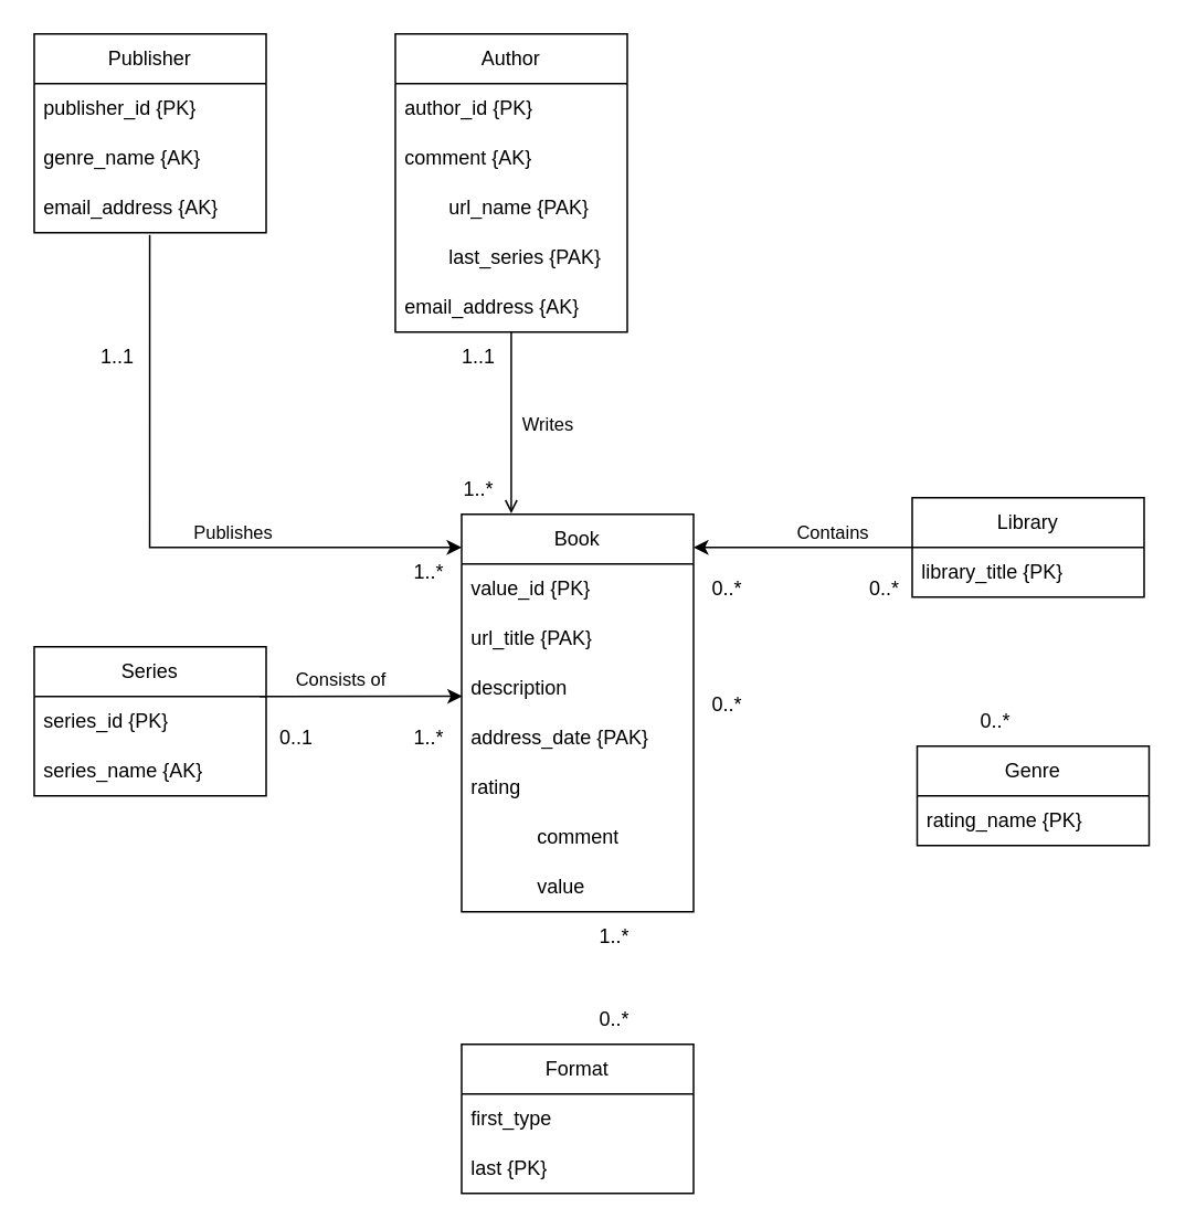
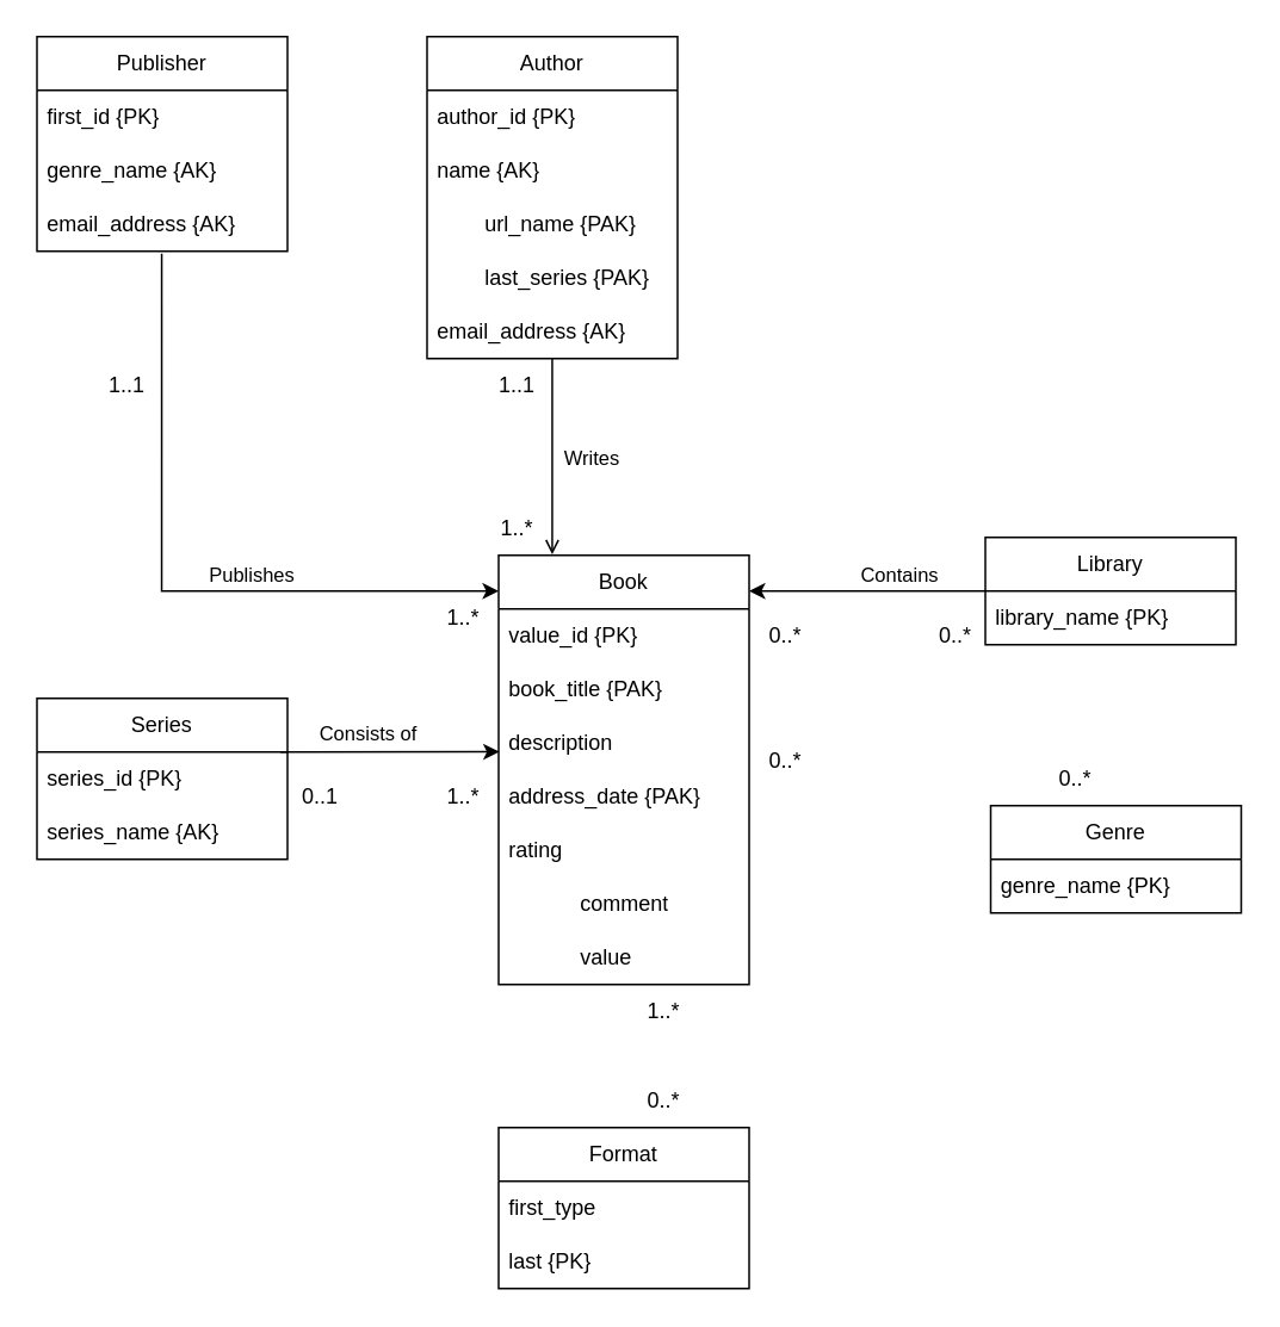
  <mxCell id="0" />
  <mxCell id="1" parent="0" />
  <mxCell id="2" value="Library" style="swimlane;fontStyle=0;childLayout=stackLayout;horizontal=1;startSize=30;horizontalStack=0;resizeParent=1;resizeParentMax=0;resizeLast=0;collapsible=1;marginBottom=0;whiteSpace=wrap;html=1;" parent="1" vertex="1"><mxGeometry x="550" y="300" width="140" height="60" as="geometry" /></mxCell>
- <mxCell id="3" value="library_title {PK}" style="text;strokeColor=none;fillColor=none;align=left;verticalAlign=middle;spacingLeft=4;spacingRight=4;overflow=hidden;points=[[0,0.5],[1,0.5]];portConstraint=eastwest;rotatable=0;whiteSpace=wrap;html=1;" parent="2" vertex="1"><mxGeometry y="30" width="140" height="30" as="geometry" /></mxCell>
+ <mxCell id="3" value="library_name {PK}" style="text;strokeColor=none;fillColor=none;align=left;verticalAlign=middle;spacingLeft=4;spacingRight=4;overflow=hidden;points=[[0,0.5],[1,0.5]];portConstraint=eastwest;rotatable=0;whiteSpace=wrap;html=1;" parent="2" vertex="1"><mxGeometry y="30" width="140" height="30" as="geometry" /></mxCell>
  <mxCell id="4" value="Book" style="swimlane;fontStyle=0;childLayout=stackLayout;horizontal=1;startSize=30;horizontalStack=0;resizeParent=1;resizeParentMax=0;resizeLast=0;collapsible=1;marginBottom=0;whiteSpace=wrap;html=1;" parent="1" vertex="1"><mxGeometry x="278" y="310" width="140" height="240" as="geometry" /></mxCell>
  <mxCell id="5" value="&lt;span style=&quot;text-align: center; text-wrap: nowrap;&quot;&gt;value_id {PK}&lt;/span&gt;" style="text;strokeColor=none;fillColor=none;align=left;verticalAlign=middle;spacingLeft=4;spacingRight=4;overflow=hidden;points=[[0,0.5],[1,0.5]];portConstraint=eastwest;rotatable=0;whiteSpace=wrap;html=1;" parent="4" vertex="1"><mxGeometry y="30" width="140" height="30" as="geometry" /></mxCell>
- <mxCell id="6" value="url_title {PAK}" style="text;strokeColor=none;fillColor=none;align=left;verticalAlign=middle;spacingLeft=4;spacingRight=4;overflow=hidden;points=[[0,0.5],[1,0.5]];portConstraint=eastwest;rotatable=0;whiteSpace=wrap;html=1;" parent="4" vertex="1"><mxGeometry y="60" width="140" height="30" as="geometry" /></mxCell>
+ <mxCell id="6" value="book_title {PAK}" style="text;strokeColor=none;fillColor=none;align=left;verticalAlign=middle;spacingLeft=4;spacingRight=4;overflow=hidden;points=[[0,0.5],[1,0.5]];portConstraint=eastwest;rotatable=0;whiteSpace=wrap;html=1;" parent="4" vertex="1"><mxGeometry y="60" width="140" height="30" as="geometry" /></mxCell>
  <mxCell id="7" value="description" style="text;strokeColor=none;fillColor=none;align=left;verticalAlign=middle;spacingLeft=4;spacingRight=4;overflow=hidden;points=[[0,0.5],[1,0.5]];portConstraint=eastwest;rotatable=0;whiteSpace=wrap;html=1;" parent="4" vertex="1"><mxGeometry y="90" width="140" height="30" as="geometry" /></mxCell>
  <mxCell id="8" value="address_date {PAK}" style="text;strokeColor=none;fillColor=none;align=left;verticalAlign=middle;spacingLeft=4;spacingRight=4;overflow=hidden;points=[[0,0.5],[1,0.5]];portConstraint=eastwest;rotatable=0;whiteSpace=wrap;html=1;" parent="4" vertex="1"><mxGeometry y="120" width="140" height="30" as="geometry" /></mxCell>
  <mxCell id="9" value="rating" style="text;strokeColor=none;fillColor=none;align=left;verticalAlign=middle;spacingLeft=4;spacingRight=4;overflow=hidden;points=[[0,0.5],[1,0.5]];portConstraint=eastwest;rotatable=0;whiteSpace=wrap;html=1;" parent="4" vertex="1"><mxGeometry y="150" width="140" height="30" as="geometry" /></mxCell>
  <mxCell id="10" value="&lt;blockquote style=&quot;margin: 0 0 0 40px; border: none; padding: 0px;&quot;&gt;comment&lt;/blockquote&gt;" style="text;strokeColor=none;fillColor=none;align=left;verticalAlign=middle;spacingLeft=4;spacingRight=4;overflow=hidden;points=[[0,0.5],[1,0.5]];portConstraint=eastwest;rotatable=0;whiteSpace=wrap;html=1;" parent="4" vertex="1"><mxGeometry y="180" width="140" height="30" as="geometry" /></mxCell>
  <mxCell id="11" value="&lt;blockquote style=&quot;margin: 0 0 0 40px; border: none; padding: 0px;&quot;&gt;value&lt;/blockquote&gt;" style="text;strokeColor=none;fillColor=none;align=left;verticalAlign=middle;spacingLeft=4;spacingRight=4;overflow=hidden;points=[[0,0.5],[1,0.5]];portConstraint=eastwest;rotatable=0;whiteSpace=wrap;html=1;" parent="4" vertex="1"><mxGeometry y="210" width="140" height="30" as="geometry" /></mxCell>
  <mxCell id="12" style="edgeStyle=orthogonalEdgeStyle;rounded=0;orthogonalLoop=1;jettySize=auto;html=1;" parent="1" edge="1"><mxGeometry relative="1" as="geometry"><mxPoint x="418" y="330" as="targetPoint" /><Array as="points"><mxPoint x="418" y="330" /></Array><mxPoint x="550" y="330" as="sourcePoint" /></mxGeometry></mxCell>
  <mxCell id="13" value="Contains" style="edgeLabel;html=1;align=center;verticalAlign=middle;resizable=0;points=[];" parent="12" vertex="1" connectable="0"><mxGeometry x="-0.493" relative="1" as="geometry"><mxPoint x="-16" y="-10" as="offset" /></mxGeometry></mxCell>
  <mxCell id="14" value="Author" style="swimlane;fontStyle=0;childLayout=stackLayout;horizontal=1;startSize=30;horizontalStack=0;resizeParent=1;resizeParentMax=0;resizeLast=0;collapsible=1;marginBottom=0;whiteSpace=wrap;html=1;" parent="1" vertex="1"><mxGeometry x="238" y="20" width="140" height="180" as="geometry" /></mxCell>
  <mxCell id="15" value="&lt;span style=&quot;text-align: center; text-wrap: nowrap;&quot;&gt;author_id {PK}&lt;/span&gt;" style="text;strokeColor=none;fillColor=none;align=left;verticalAlign=middle;spacingLeft=4;spacingRight=4;overflow=hidden;points=[[0,0.5],[1,0.5]];portConstraint=eastwest;rotatable=0;whiteSpace=wrap;html=1;" parent="14" vertex="1"><mxGeometry y="30" width="140" height="30" as="geometry" /></mxCell>
- <mxCell id="16" value="comment {AK}" style="text;strokeColor=none;fillColor=none;align=left;verticalAlign=middle;spacingLeft=4;spacingRight=4;overflow=hidden;points=[[0,0.5],[1,0.5]];portConstraint=eastwest;rotatable=0;whiteSpace=wrap;html=1;" parent="14" vertex="1"><mxGeometry y="60" width="140" height="30" as="geometry" /></mxCell>
+ <mxCell id="16" value="name {AK}" style="text;strokeColor=none;fillColor=none;align=left;verticalAlign=middle;spacingLeft=4;spacingRight=4;overflow=hidden;points=[[0,0.5],[1,0.5]];portConstraint=eastwest;rotatable=0;whiteSpace=wrap;html=1;" parent="14" vertex="1"><mxGeometry y="60" width="140" height="30" as="geometry" /></mxCell>
  <mxCell id="17" value="&lt;span style=&quot;white-space: pre;&quot;&gt;&#09;&lt;/span&gt;url_name {PAK}" style="text;strokeColor=none;fillColor=none;align=left;verticalAlign=middle;spacingLeft=4;spacingRight=4;overflow=hidden;points=[[0,0.5],[1,0.5]];portConstraint=eastwest;rotatable=0;whiteSpace=wrap;html=1;" parent="14" vertex="1"><mxGeometry y="90" width="140" height="30" as="geometry" /></mxCell>
  <mxCell id="18" value="&lt;span style=&quot;white-space: pre;&quot;&gt;&#09;&lt;/span&gt;last_series {PAK}" style="text;strokeColor=none;fillColor=none;align=left;verticalAlign=middle;spacingLeft=4;spacingRight=4;overflow=hidden;points=[[0,0.5],[1,0.5]];portConstraint=eastwest;rotatable=0;whiteSpace=wrap;html=1;" parent="14" vertex="1"><mxGeometry y="120" width="140" height="30" as="geometry" /></mxCell>
  <mxCell id="19" value="email_address {AK}" style="text;strokeColor=none;fillColor=none;align=left;verticalAlign=middle;spacingLeft=4;spacingRight=4;overflow=hidden;points=[[0,0.5],[1,0.5]];portConstraint=eastwest;rotatable=0;whiteSpace=wrap;html=1;" parent="14" vertex="1"><mxGeometry y="150" width="140" height="30" as="geometry" /></mxCell>
  <mxCell id="20" style="edgeStyle=orthogonalEdgeStyle;rounded=0;orthogonalLoop=1;jettySize=auto;html=1;entryX=0.214;entryY=-0.002;entryDx=0;entryDy=0;entryPerimeter=0;endArrow=open;" parent="1" source="14" target="4" edge="1"><mxGeometry relative="1" as="geometry" /></mxCell>
  <mxCell id="21" value="Writes" style="edgeLabel;html=1;align=center;verticalAlign=middle;resizable=0;points=[];" parent="20" vertex="1" connectable="0"><mxGeometry x="0.077" y="3" relative="1" as="geometry"><mxPoint x="19" y="-4" as="offset" /></mxGeometry></mxCell>
  <mxCell id="22" value="Genre" style="swimlane;fontStyle=0;childLayout=stackLayout;horizontal=1;startSize=30;horizontalStack=0;resizeParent=1;resizeParentMax=0;resizeLast=0;collapsible=1;marginBottom=0;whiteSpace=wrap;html=1;" parent="1" vertex="1"><mxGeometry x="553" y="450" width="140" height="60" as="geometry" /></mxCell>
- <mxCell id="23" value="rating_name {PK}" style="text;strokeColor=none;fillColor=none;align=left;verticalAlign=middle;spacingLeft=4;spacingRight=4;overflow=hidden;points=[[0,0.5],[1,0.5]];portConstraint=eastwest;rotatable=0;whiteSpace=wrap;html=1;" parent="22" vertex="1"><mxGeometry y="30" width="140" height="30" as="geometry" /></mxCell>
+ <mxCell id="23" value="genre_name {PK}" style="text;strokeColor=none;fillColor=none;align=left;verticalAlign=middle;spacingLeft=4;spacingRight=4;overflow=hidden;points=[[0,0.5],[1,0.5]];portConstraint=eastwest;rotatable=0;whiteSpace=wrap;html=1;" parent="22" vertex="1"><mxGeometry y="30" width="140" height="30" as="geometry" /></mxCell>
  <mxCell id="24" value="Series" style="swimlane;fontStyle=0;childLayout=stackLayout;horizontal=1;startSize=30;horizontalStack=0;resizeParent=1;resizeParentMax=0;resizeLast=0;collapsible=1;marginBottom=0;whiteSpace=wrap;html=1;" parent="1" vertex="1"><mxGeometry x="20" y="390" width="140" height="90" as="geometry" /></mxCell>
  <mxCell id="25" value="&lt;span style=&quot;text-align: center; text-wrap: nowrap;&quot;&gt;series_id {PK}&lt;/span&gt;" style="text;strokeColor=none;fillColor=none;align=left;verticalAlign=middle;spacingLeft=4;spacingRight=4;overflow=hidden;points=[[0,0.5],[1,0.5]];portConstraint=eastwest;rotatable=0;whiteSpace=wrap;html=1;" parent="24" vertex="1"><mxGeometry y="30" width="140" height="30" as="geometry" /></mxCell>
  <mxCell id="26" value="series_name {AK}" style="text;strokeColor=none;fillColor=none;align=left;verticalAlign=middle;spacingLeft=4;spacingRight=4;overflow=hidden;points=[[0,0.5],[1,0.5]];portConstraint=eastwest;rotatable=0;whiteSpace=wrap;html=1;" parent="24" vertex="1"><mxGeometry y="60" width="140" height="30" as="geometry" /></mxCell>
  <mxCell id="27" style="edgeStyle=orthogonalEdgeStyle;rounded=0;orthogonalLoop=1;jettySize=auto;html=1;exitX=0.498;exitY=1.044;exitDx=0;exitDy=0;exitPerimeter=0;" parent="1" source="32" edge="1"><mxGeometry relative="1" as="geometry"><mxPoint x="90" y="220" as="sourcePoint" /><mxPoint x="278" y="330" as="targetPoint" /><Array as="points"><mxPoint x="90" y="330" /></Array></mxGeometry></mxCell>
  <mxCell id="28" value="Publishes" style="edgeLabel;html=1;align=center;verticalAlign=middle;resizable=0;points=[];" parent="27" vertex="1" connectable="0"><mxGeometry x="0.244" y="1" relative="1" as="geometry"><mxPoint x="4" y="-9" as="offset" /></mxGeometry></mxCell>
  <mxCell id="29" value="Publisher" style="swimlane;fontStyle=0;childLayout=stackLayout;horizontal=1;startSize=30;horizontalStack=0;resizeParent=1;resizeParentMax=0;resizeLast=0;collapsible=1;marginBottom=0;whiteSpace=wrap;html=1;" parent="1" vertex="1"><mxGeometry x="20" y="20" width="140" height="120" as="geometry" /></mxCell>
- <mxCell id="30" value="&lt;span style=&quot;text-align: center; text-wrap: nowrap;&quot;&gt;publisher_id {PK}&lt;/span&gt;" style="text;strokeColor=none;fillColor=none;align=left;verticalAlign=middle;spacingLeft=4;spacingRight=4;overflow=hidden;points=[[0,0.5],[1,0.5]];portConstraint=eastwest;rotatable=0;whiteSpace=wrap;html=1;" parent="29" vertex="1"><mxGeometry y="30" width="140" height="30" as="geometry" /></mxCell>
+ <mxCell id="30" value="&lt;span style=&quot;text-align: center; text-wrap: nowrap;&quot;&gt;first_id {PK}&lt;/span&gt;" style="text;strokeColor=none;fillColor=none;align=left;verticalAlign=middle;spacingLeft=4;spacingRight=4;overflow=hidden;points=[[0,0.5],[1,0.5]];portConstraint=eastwest;rotatable=0;whiteSpace=wrap;html=1;" parent="29" vertex="1"><mxGeometry y="30" width="140" height="30" as="geometry" /></mxCell>
  <mxCell id="31" value="genre_name {AK}" style="text;strokeColor=none;fillColor=none;align=left;verticalAlign=middle;spacingLeft=4;spacingRight=4;overflow=hidden;points=[[0,0.5],[1,0.5]];portConstraint=eastwest;rotatable=0;whiteSpace=wrap;html=1;" parent="29" vertex="1"><mxGeometry y="60" width="140" height="30" as="geometry" /></mxCell>
  <mxCell id="32" value="email_address {AK}" style="text;strokeColor=none;fillColor=none;align=left;verticalAlign=middle;spacingLeft=4;spacingRight=4;overflow=hidden;points=[[0,0.5],[1,0.5]];portConstraint=eastwest;rotatable=0;whiteSpace=wrap;html=1;" parent="29" vertex="1"><mxGeometry y="90" width="140" height="30" as="geometry" /></mxCell>
  <mxCell id="33" value="0..*" style="text;html=1;align=center;verticalAlign=middle;resizable=0;points=[];autosize=1;strokeColor=none;fillColor=none;" parent="1" vertex="1"><mxGeometry x="513" y="340" width="40" height="30" as="geometry" /></mxCell>
  <mxCell id="34" value="0..*" style="text;html=1;align=center;verticalAlign=middle;resizable=0;points=[];autosize=1;strokeColor=none;fillColor=none;" parent="1" vertex="1"><mxGeometry x="418" y="340" width="40" height="30" as="geometry" /></mxCell>
  <mxCell id="35" value="1..1" style="text;html=1;align=center;verticalAlign=middle;resizable=0;points=[];autosize=1;strokeColor=none;fillColor=none;" parent="1" vertex="1"><mxGeometry x="268" y="200" width="40" height="30" as="geometry" /></mxCell>
  <mxCell id="36" value="1..*" style="text;html=1;align=center;verticalAlign=middle;resizable=0;points=[];autosize=1;strokeColor=none;fillColor=none;" parent="1" vertex="1"><mxGeometry x="268" y="280" width="40" height="30" as="geometry" /></mxCell>
  <mxCell id="37" value="0..*" style="text;html=1;align=center;verticalAlign=middle;resizable=0;points=[];autosize=1;strokeColor=none;fillColor=none;" parent="1" vertex="1"><mxGeometry x="418" y="410" width="40" height="30" as="geometry" /></mxCell>
  <mxCell id="38" value="0..*" style="text;html=1;align=center;verticalAlign=middle;resizable=0;points=[];autosize=1;strokeColor=none;fillColor=none;" parent="1" vertex="1"><mxGeometry x="580" y="420" width="40" height="30" as="geometry" /></mxCell>
  <mxCell id="39" value="1..1" style="text;html=1;align=center;verticalAlign=middle;resizable=0;points=[];autosize=1;strokeColor=none;fillColor=none;" parent="1" vertex="1"><mxGeometry x="50" y="200" width="40" height="30" as="geometry" /></mxCell>
  <mxCell id="40" value="1..*" style="text;html=1;align=center;verticalAlign=middle;resizable=0;points=[];autosize=1;strokeColor=none;fillColor=none;" parent="1" vertex="1"><mxGeometry x="238" y="330" width="40" height="30" as="geometry" /></mxCell>
  <mxCell id="41" value="0..1" style="text;html=1;align=center;verticalAlign=middle;resizable=0;points=[];autosize=1;strokeColor=none;fillColor=none;" parent="1" vertex="1"><mxGeometry x="158" y="430" width="40" height="30" as="geometry" /></mxCell>
  <mxCell id="42" value="1..*" style="text;html=1;align=center;verticalAlign=middle;resizable=0;points=[];autosize=1;strokeColor=none;fillColor=none;" parent="1" vertex="1"><mxGeometry x="238" y="430" width="40" height="30" as="geometry" /></mxCell>
  <mxCell id="43" style="edgeStyle=orthogonalEdgeStyle;rounded=0;orthogonalLoop=1;jettySize=auto;html=1;entryX=0.003;entryY=0.662;entryDx=0;entryDy=0;entryPerimeter=0;" parent="1" target="7" edge="1"><mxGeometry relative="1" as="geometry"><mxPoint x="156" y="420" as="sourcePoint" /><Array as="points"><mxPoint x="156" y="420" /><mxPoint x="161" y="420" /></Array></mxGeometry></mxCell>
  <mxCell id="44" value="Consists of" style="edgeLabel;html=1;align=center;verticalAlign=middle;resizable=0;points=[];" parent="43" vertex="1" connectable="0"><mxGeometry x="-0.277" relative="1" as="geometry"><mxPoint x="5" y="-10" as="offset" /></mxGeometry></mxCell>
  <mxCell id="45" value="Format" style="swimlane;fontStyle=0;childLayout=stackLayout;horizontal=1;startSize=30;horizontalStack=0;resizeParent=1;resizeParentMax=0;resizeLast=0;collapsible=1;marginBottom=0;whiteSpace=wrap;html=1;" parent="1" vertex="1"><mxGeometry x="278" y="630" width="140" height="90" as="geometry" /></mxCell>
  <mxCell id="46" value="&lt;span style=&quot;text-align: center; text-wrap: nowrap;&quot;&gt;first_type&lt;/span&gt;" style="text;strokeColor=none;fillColor=none;align=left;verticalAlign=middle;spacingLeft=4;spacingRight=4;overflow=hidden;points=[[0,0.5],[1,0.5]];portConstraint=eastwest;rotatable=0;whiteSpace=wrap;html=1;" parent="45" vertex="1"><mxGeometry y="30" width="140" height="30" as="geometry" /></mxCell>
  <mxCell id="47" value="last {PK}" style="text;strokeColor=none;fillColor=none;align=left;verticalAlign=middle;spacingLeft=4;spacingRight=4;overflow=hidden;points=[[0,0.5],[1,0.5]];portConstraint=eastwest;rotatable=0;whiteSpace=wrap;html=1;" parent="45" vertex="1"><mxGeometry y="60" width="140" height="30" as="geometry" /></mxCell>
  <mxCell id="48" value="0..*" style="text;html=1;align=center;verticalAlign=middle;resizable=0;points=[];autosize=1;strokeColor=none;fillColor=none;" parent="1" vertex="1"><mxGeometry x="350" y="600" width="40" height="30" as="geometry" /></mxCell>
  <mxCell id="49" value="1..*" style="text;html=1;align=center;verticalAlign=middle;resizable=0;points=[];autosize=1;strokeColor=none;fillColor=none;" parent="1" vertex="1"><mxGeometry x="350" y="550" width="40" height="30" as="geometry" /></mxCell>
